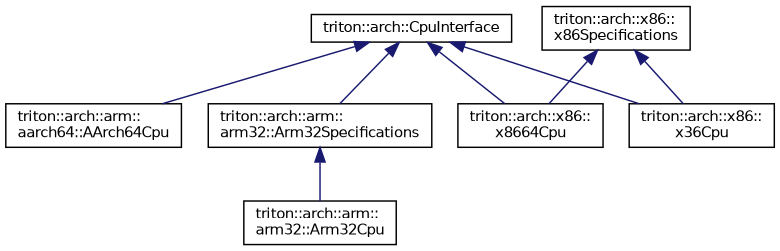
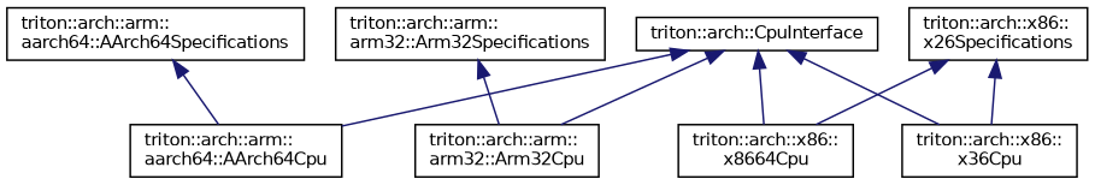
  digraph {
    rankdir=TB
    node [color=black fillcolor=white fontname=Helvetica fontsize=10 shape=record style=filled]
    edge [color=midnightblue dir=back fontname=Helvetica fontsize=10 labelfontname=Helvetica labelfontsize=10 style=solid]
+   n1 [height=0.2 label="triton::arch::arm::\laarch64::AArch64Specifications" width=0.4]
    n2 [height=0.2 label="triton::arch::arm::\laarch64::AArch64Cpu" width=0.4]
    n3 [height=0.2 label="triton::arch::arm::\larm32::Arm32Specifications" width=0.4]
    n4 [height=0.2 label="triton::arch::arm::\larm32::Arm32Cpu" width=0.4]
    n5 [height=0.2 label="triton::arch::CpuInterface" width=0.4]
    n6 [height=0.2 label="triton::arch::x86::\lx8664Cpu" width=0.4]
    n7 [height=0.2 label="triton::arch::x86::\lx36Cpu" width=0.4]
-   n8 [height=0.2 label="triton::arch::x86::\lx86Specifications" width=0.4]
+   n8 [height=0.2 label="triton::arch::x86::\lx26Specifications" width=0.4]
+   n1 -> n2
    n3 -> n4
    n5 -> n2
-   n5 -> n3
+   n5 -> n4
    n5 -> n6
    n5 -> n7
    n8 -> n6
    n8 -> n7
  }
